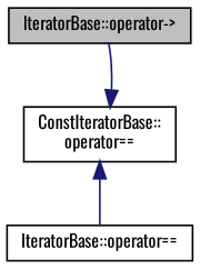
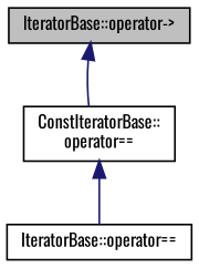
  digraph {
    fontname=Oswald
    rankdir=TB
    node [color=black fillcolor=white fontname=Oswald fontsize=10 shape=record style=filled]
    edge [color=midnightblue dir=back fontname=Oswald fontsize=10 labelfontname=Helvetica labelfontsize=10 style=solid]
    n1 [fillcolor=grey75 fontcolor=black height=0.2 label="IteratorBase::operator-\>" width=0.4]
    n2 [height=0.2 label="ConstIteratorBase::\loperator==" width=0.4]
    n3 [height=0.2 label="IteratorBase::operator==" width=0.4]
-   n2 -> n1
+   n1 -> n2
    n2 -> n3
  }
